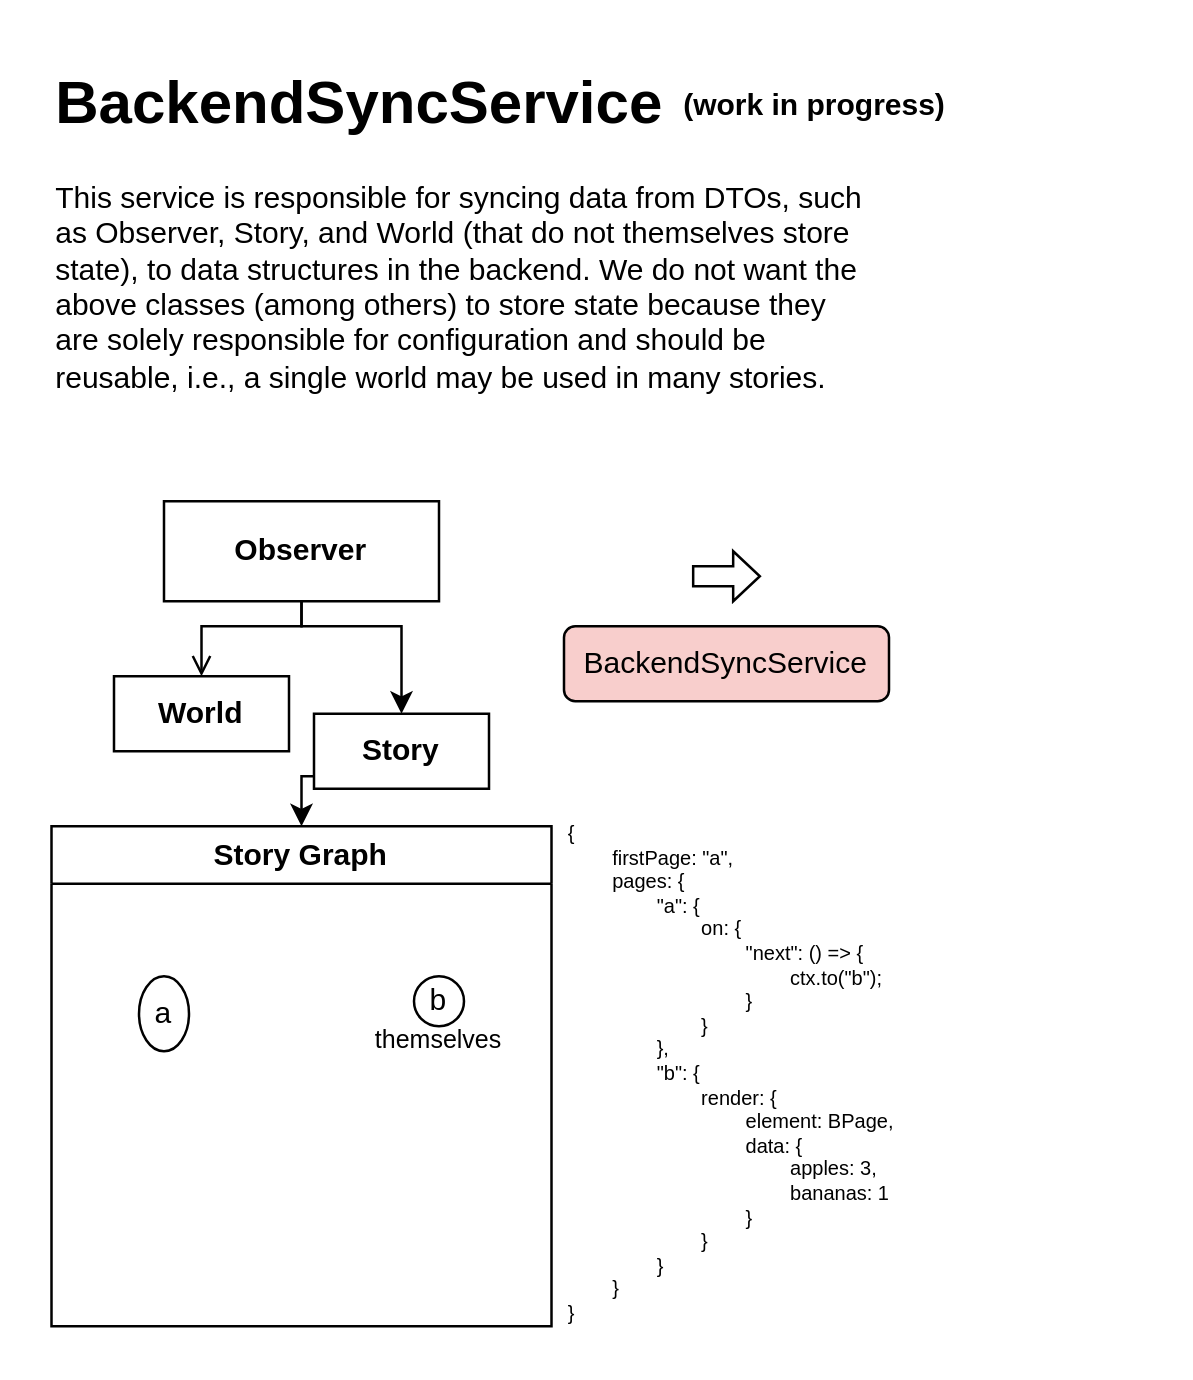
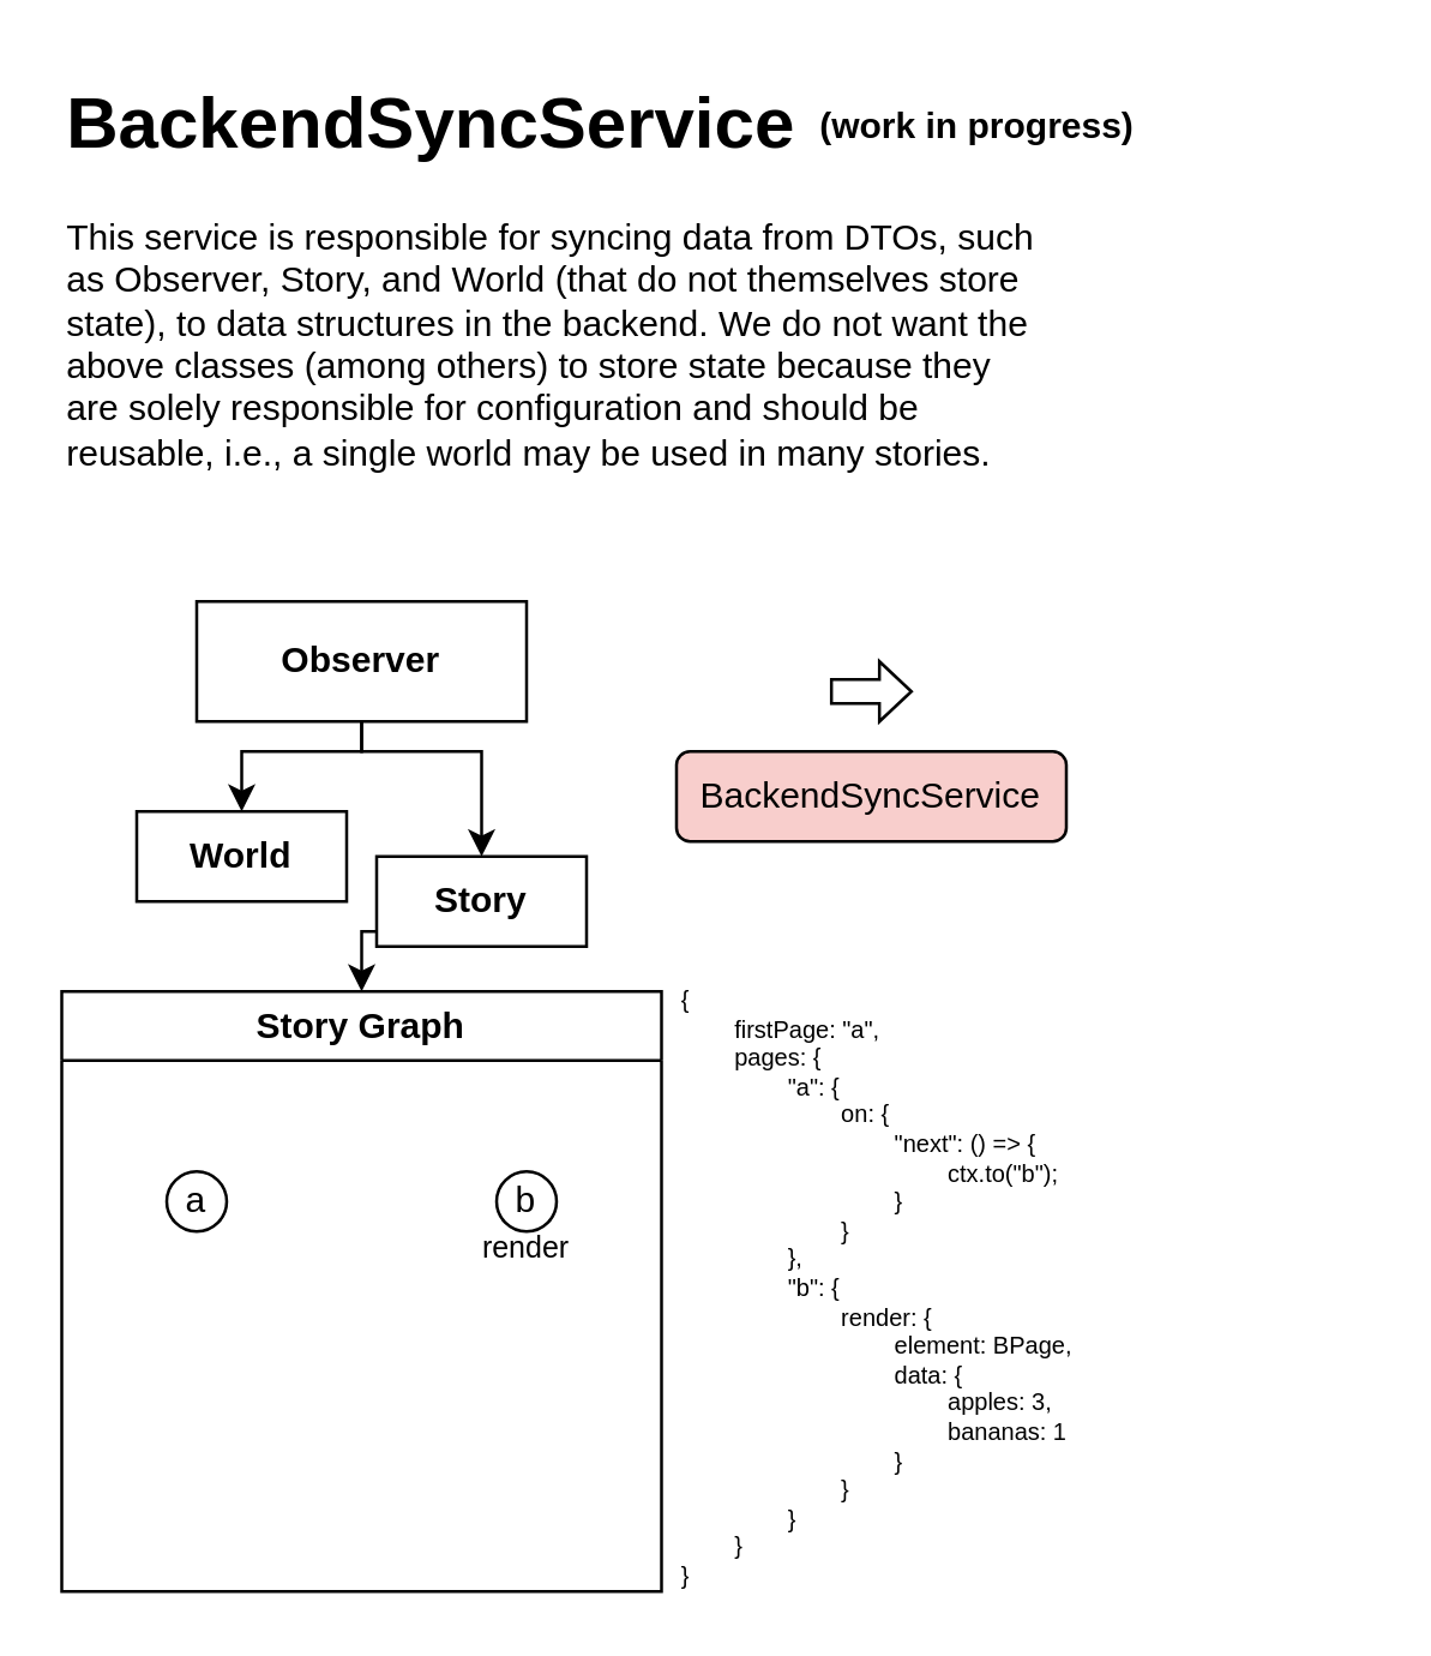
  <mxCell id="0" />
  <mxCell id="1" parent="0" />
  <mxCell id="2" value="&lt;h1 style=&quot;margin-top: 0px;&quot;&gt;BackendSyncService&lt;/h1&gt;&lt;p&gt;This service is responsible for syncing data from DTOs, such as Observer, Story, and World (that do not themselves store state), to data structures in the backend.&amp;nbsp;&lt;span style=&quot;background-color: initial;&quot;&gt;We do not want the above classes (among others) to store state because they are solely responsible for configuration and should be reusable, i.e., a single world may be used in many stories.&lt;/span&gt;&lt;/p&gt;" style="text;html=1;whiteSpace=wrap;overflow=hidden;rounded=0;" vertex="1" parent="1"><mxGeometry x="20" y="20" width="330" height="140" as="geometry" /></mxCell>
  <mxCell id="3" style="edgeStyle=orthogonalEdgeStyle;rounded=0;orthogonalLoop=1;jettySize=auto;html=1;entryX=0.5;entryY=0;entryDx=0;entryDy=0;" edge="1" parent="1" source="5" target="8"><mxGeometry relative="1" as="geometry"><Array as="points"><mxPoint x="120" y="250" /><mxPoint x="160" y="250" /></Array></mxGeometry></mxCell>
- <mxCell id="4" style="edgeStyle=orthogonalEdgeStyle;rounded=0;orthogonalLoop=1;jettySize=auto;html=1;entryX=0.5;entryY=0;entryDx=0;entryDy=0;endArrow=open;" edge="1" parent="1" source="5" target="6"><mxGeometry relative="1" as="geometry"><Array as="points"><mxPoint x="120" y="250" /><mxPoint x="80" y="250" /></Array></mxGeometry></mxCell>
+ <mxCell id="4" style="edgeStyle=orthogonalEdgeStyle;rounded=0;orthogonalLoop=1;jettySize=auto;html=1;entryX=0.5;entryY=0;entryDx=0;entryDy=0;" edge="1" parent="1" source="5" target="6"><mxGeometry relative="1" as="geometry"><Array as="points"><mxPoint x="120" y="250" /><mxPoint x="80" y="250" /></Array></mxGeometry></mxCell>
  <mxCell id="5" value="&lt;b&gt;Observer&lt;/b&gt;" style="whiteSpace=wrap;html=1;" vertex="1" parent="1"><mxGeometry x="65" y="200" width="110" height="40" as="geometry" /></mxCell>
  <mxCell id="6" value="&lt;b&gt;World&lt;/b&gt;" style="whiteSpace=wrap;html=1;" vertex="1" parent="1"><mxGeometry x="45" y="270" width="70" height="30" as="geometry" /></mxCell>
  <mxCell id="7" style="edgeStyle=orthogonalEdgeStyle;rounded=0;orthogonalLoop=1;jettySize=auto;html=1;entryX=0.5;entryY=0;entryDx=0;entryDy=0;" edge="1" parent="1" source="8" target="11"><mxGeometry relative="1" as="geometry"><Array as="points"><mxPoint x="160" y="310" /><mxPoint x="120" y="310" /></Array></mxGeometry></mxCell>
  <mxCell id="8" value="&lt;b&gt;Story&lt;/b&gt;" style="whiteSpace=wrap;html=1;" vertex="1" parent="1"><mxGeometry x="125" y="285" width="70" height="30" as="geometry" /></mxCell>
  <mxCell id="9" value="" style="shape=singleArrow;whiteSpace=wrap;html=1;arrowWidth=0.4;arrowSize=0.4;" vertex="1" parent="1"><mxGeometry x="276.67" y="220" width="26.67" height="20" as="geometry" /></mxCell>
  <mxCell id="10" value="BackendSyncService" style="rounded=1;whiteSpace=wrap;html=1;fillColor=#f8cecc;" vertex="1" parent="1"><mxGeometry x="225" y="250" width="130" height="30" as="geometry" /></mxCell>
  <mxCell id="11" value="Story Graph" style="swimlane;whiteSpace=wrap;html=1;" vertex="1" parent="1"><mxGeometry x="20" y="330" width="200" height="200" as="geometry" /></mxCell>
- <mxCell id="12" value="a" style="ellipse;whiteSpace=wrap;html=1;" vertex="1" parent="11"><mxGeometry x="35" y="60" width="20" height="30" as="geometry" /></mxCell>
+ <mxCell id="12" value="a" style="ellipse;whiteSpace=wrap;html=1;" vertex="1" parent="11"><mxGeometry x="35" y="60" width="20" height="20" as="geometry" /></mxCell>
  <mxCell id="13" value="b" style="ellipse;whiteSpace=wrap;html=1;" vertex="1" parent="11"><mxGeometry x="145" y="60" width="20" height="20" as="geometry" /></mxCell>
- <mxCell id="14" value="&lt;font style=&quot;font-size: 10px;&quot;&gt;themselves&amp;nbsp;&lt;/font&gt;" style="text;html=1;align=center;verticalAlign=middle;resizable=0;points=[];autosize=1;strokeColor=none;fillColor=none;" vertex="1" parent="11"><mxGeometry x="126" y="70" width="60" height="30" as="geometry" /></mxCell>
+ <mxCell id="14" value="&lt;font style=&quot;font-size: 10px;&quot;&gt;render&amp;nbsp;&lt;/font&gt;" style="text;html=1;align=center;verticalAlign=middle;resizable=0;points=[];autosize=1;strokeColor=none;fillColor=none;" vertex="1" parent="11"><mxGeometry x="126" y="70" width="60" height="30" as="geometry" /></mxCell>
  <mxCell id="15" value="{&lt;div&gt;&lt;span style=&quot;white-space: pre;&quot;&gt;&#09;&lt;/span&gt;firstPage: &quot;a&quot;,&lt;br&gt;&lt;div&gt;&lt;span style=&quot;white-space: pre;&quot;&gt;&#09;&lt;/span&gt;pages: {&lt;/div&gt;&lt;div&gt;&lt;span style=&quot;white-space: pre;&quot;&gt;&#09;&lt;/span&gt;&lt;span style=&quot;white-space: pre;&quot;&gt;&#09;&lt;/span&gt;&quot;a&quot;: {&lt;br&gt;&lt;/div&gt;&lt;div&gt;&lt;span style=&quot;white-space: pre;&quot;&gt;&#09;&lt;/span&gt;&lt;span style=&quot;white-space: pre;&quot;&gt;&#09;&lt;span style=&quot;white-space: pre;&quot;&gt;&#09;&lt;/span&gt;on&lt;/span&gt;: {&lt;br&gt;&lt;/div&gt;&lt;div&gt;&lt;span style=&quot;white-space: pre;&quot;&gt;&#09;&lt;/span&gt;&lt;span style=&quot;white-space: pre;&quot;&gt;&#09;&lt;/span&gt;&lt;span style=&quot;white-space: pre;&quot;&gt;&#09;&lt;/span&gt;&lt;span style=&quot;white-space: pre;&quot;&gt;&#09;&lt;/span&gt;&quot;next&quot;: () =&amp;gt; {&lt;br&gt;&lt;/div&gt;&lt;div&gt;&lt;span style=&quot;white-space: pre;&quot;&gt;&#09;&lt;/span&gt;&lt;span style=&quot;white-space: pre;&quot;&gt;&#09;&lt;/span&gt;&lt;span style=&quot;white-space: pre;&quot;&gt;&#09;&lt;/span&gt;&lt;span style=&quot;white-space: pre;&quot;&gt;&#09;&lt;/span&gt;&lt;span style=&quot;white-space: pre;&quot;&gt;&#09;&lt;/span&gt;ctx.to(&quot;b&quot;);&lt;br&gt;&lt;/div&gt;&lt;div&gt;&lt;span style=&quot;white-space: pre;&quot;&gt;&#09;&lt;/span&gt;&lt;span style=&quot;white-space: pre;&quot;&gt;&#09;&lt;/span&gt;&lt;span style=&quot;white-space: pre;&quot;&gt;&#09;&lt;/span&gt;&lt;span style=&quot;white-space: pre;&quot;&gt;&#09;&lt;/span&gt;}&lt;br&gt;&lt;/div&gt;&lt;div&gt;&lt;span style=&quot;white-space: pre;&quot;&gt;&#09;&lt;/span&gt;&lt;span style=&quot;white-space: pre;&quot;&gt;&#09;&lt;/span&gt;&lt;span style=&quot;white-space: pre;&quot;&gt;&#09;&lt;/span&gt;}&lt;br&gt;&lt;/div&gt;&lt;div&gt;&lt;span style=&quot;white-space: pre;&quot;&gt;&#09;&lt;/span&gt;&lt;span style=&quot;white-space: pre;&quot;&gt;&#09;&lt;/span&gt;},&lt;/div&gt;&lt;div&gt;&lt;span style=&quot;white-space: pre;&quot;&gt;&#09;&lt;/span&gt;&lt;span style=&quot;white-space: pre;&quot;&gt;&#09;&quot;&lt;/span&gt;b&quot;: {&lt;br&gt;&lt;/div&gt;&lt;div&gt;&lt;span style=&quot;white-space: pre;&quot;&gt;&#09;&lt;/span&gt;&lt;span style=&quot;white-space: pre;&quot;&gt;&#09;&lt;/span&gt;&lt;span style=&quot;white-space: pre;&quot;&gt;&#09;&lt;/span&gt;render: {&lt;br&gt;&lt;/div&gt;&lt;div&gt;&lt;span style=&quot;white-space: pre;&quot;&gt;&#09;&lt;/span&gt;&lt;span style=&quot;white-space: pre;&quot;&gt;&#09;&lt;/span&gt;&lt;span style=&quot;white-space: pre;&quot;&gt;&#09;&lt;/span&gt;&lt;span style=&quot;white-space: pre;&quot;&gt;&#09;&lt;/span&gt;element: BPage,&lt;br&gt;&lt;/div&gt;&lt;div&gt;&lt;span style=&quot;white-space: pre;&quot;&gt;&#09;&lt;/span&gt;&lt;span style=&quot;white-space: pre;&quot;&gt;&#09;&lt;/span&gt;&lt;span style=&quot;white-space: pre;&quot;&gt;&#09;&lt;/span&gt;&lt;span style=&quot;white-space: pre;&quot;&gt;&#09;&lt;/span&gt;data: {&lt;/div&gt;&lt;div&gt;&lt;span style=&quot;white-space: pre;&quot;&gt;&#09;&lt;span style=&quot;white-space: pre;&quot;&gt;&#09;&lt;/span&gt;&lt;span style=&quot;white-space: pre;&quot;&gt;&#09;&lt;/span&gt;&lt;span style=&quot;white-space: pre;&quot;&gt;&#09;&lt;/span&gt;&lt;span style=&quot;white-space: pre;&quot;&gt;&#09;&lt;/span&gt;a&lt;/span&gt;pples: 3,&lt;br&gt;&lt;/div&gt;&lt;div&gt;&lt;span style=&quot;white-space: pre;&quot;&gt;&#09;&lt;/span&gt;&lt;span style=&quot;white-space: pre;&quot;&gt;&#09;&lt;/span&gt;&lt;span style=&quot;white-space: pre;&quot;&gt;&#09;&lt;/span&gt;&lt;span style=&quot;white-space: pre;&quot;&gt;&#09;&lt;/span&gt;&lt;span style=&quot;white-space: pre;&quot;&gt;&#09;&lt;/span&gt;bananas: 1&lt;br&gt;&lt;/div&gt;&lt;div&gt;&lt;span style=&quot;white-space: pre;&quot;&gt;&#09;&lt;/span&gt;&lt;span style=&quot;white-space: pre;&quot;&gt;&#09;&lt;/span&gt;&lt;span style=&quot;white-space: pre;&quot;&gt;&#09;&lt;/span&gt;&lt;span style=&quot;white-space: pre;&quot;&gt;&#09;&lt;/span&gt;}&lt;br&gt;&lt;/div&gt;&lt;div&gt;&lt;span style=&quot;white-space: pre;&quot;&gt;&#09;&lt;/span&gt;&lt;span style=&quot;white-space: pre;&quot;&gt;&#09;&lt;/span&gt;&lt;span style=&quot;white-space: pre;&quot;&gt;&#09;&lt;/span&gt;}&lt;br&gt;&lt;/div&gt;&lt;div&gt;&lt;span style=&quot;white-space: pre;&quot;&gt;&#09;&lt;/span&gt;&lt;span style=&quot;white-space: pre;&quot;&gt;&#09;&lt;/span&gt;}&lt;/div&gt;&lt;div&gt;&lt;span style=&quot;white-space: pre;&quot;&gt;&#09;&lt;/span&gt;}&lt;br&gt;&lt;/div&gt;&lt;div&gt;}&lt;/div&gt;&lt;/div&gt;" style="text;html=1;align=left;verticalAlign=top;whiteSpace=wrap;rounded=0;fontSize=8;" vertex="1" parent="1"><mxGeometry x="225" y="322" width="230" height="200" as="geometry" /></mxCell>
  <mxCell id="16" value="&lt;b&gt;(work in progress)&lt;/b&gt;" style="text;html=1;align=center;verticalAlign=middle;resizable=0;points=[];autosize=1;strokeColor=none;fillColor=none;" vertex="1" parent="1"><mxGeometry x="260" y="27" width="130" height="30" as="geometry" /></mxCell>
